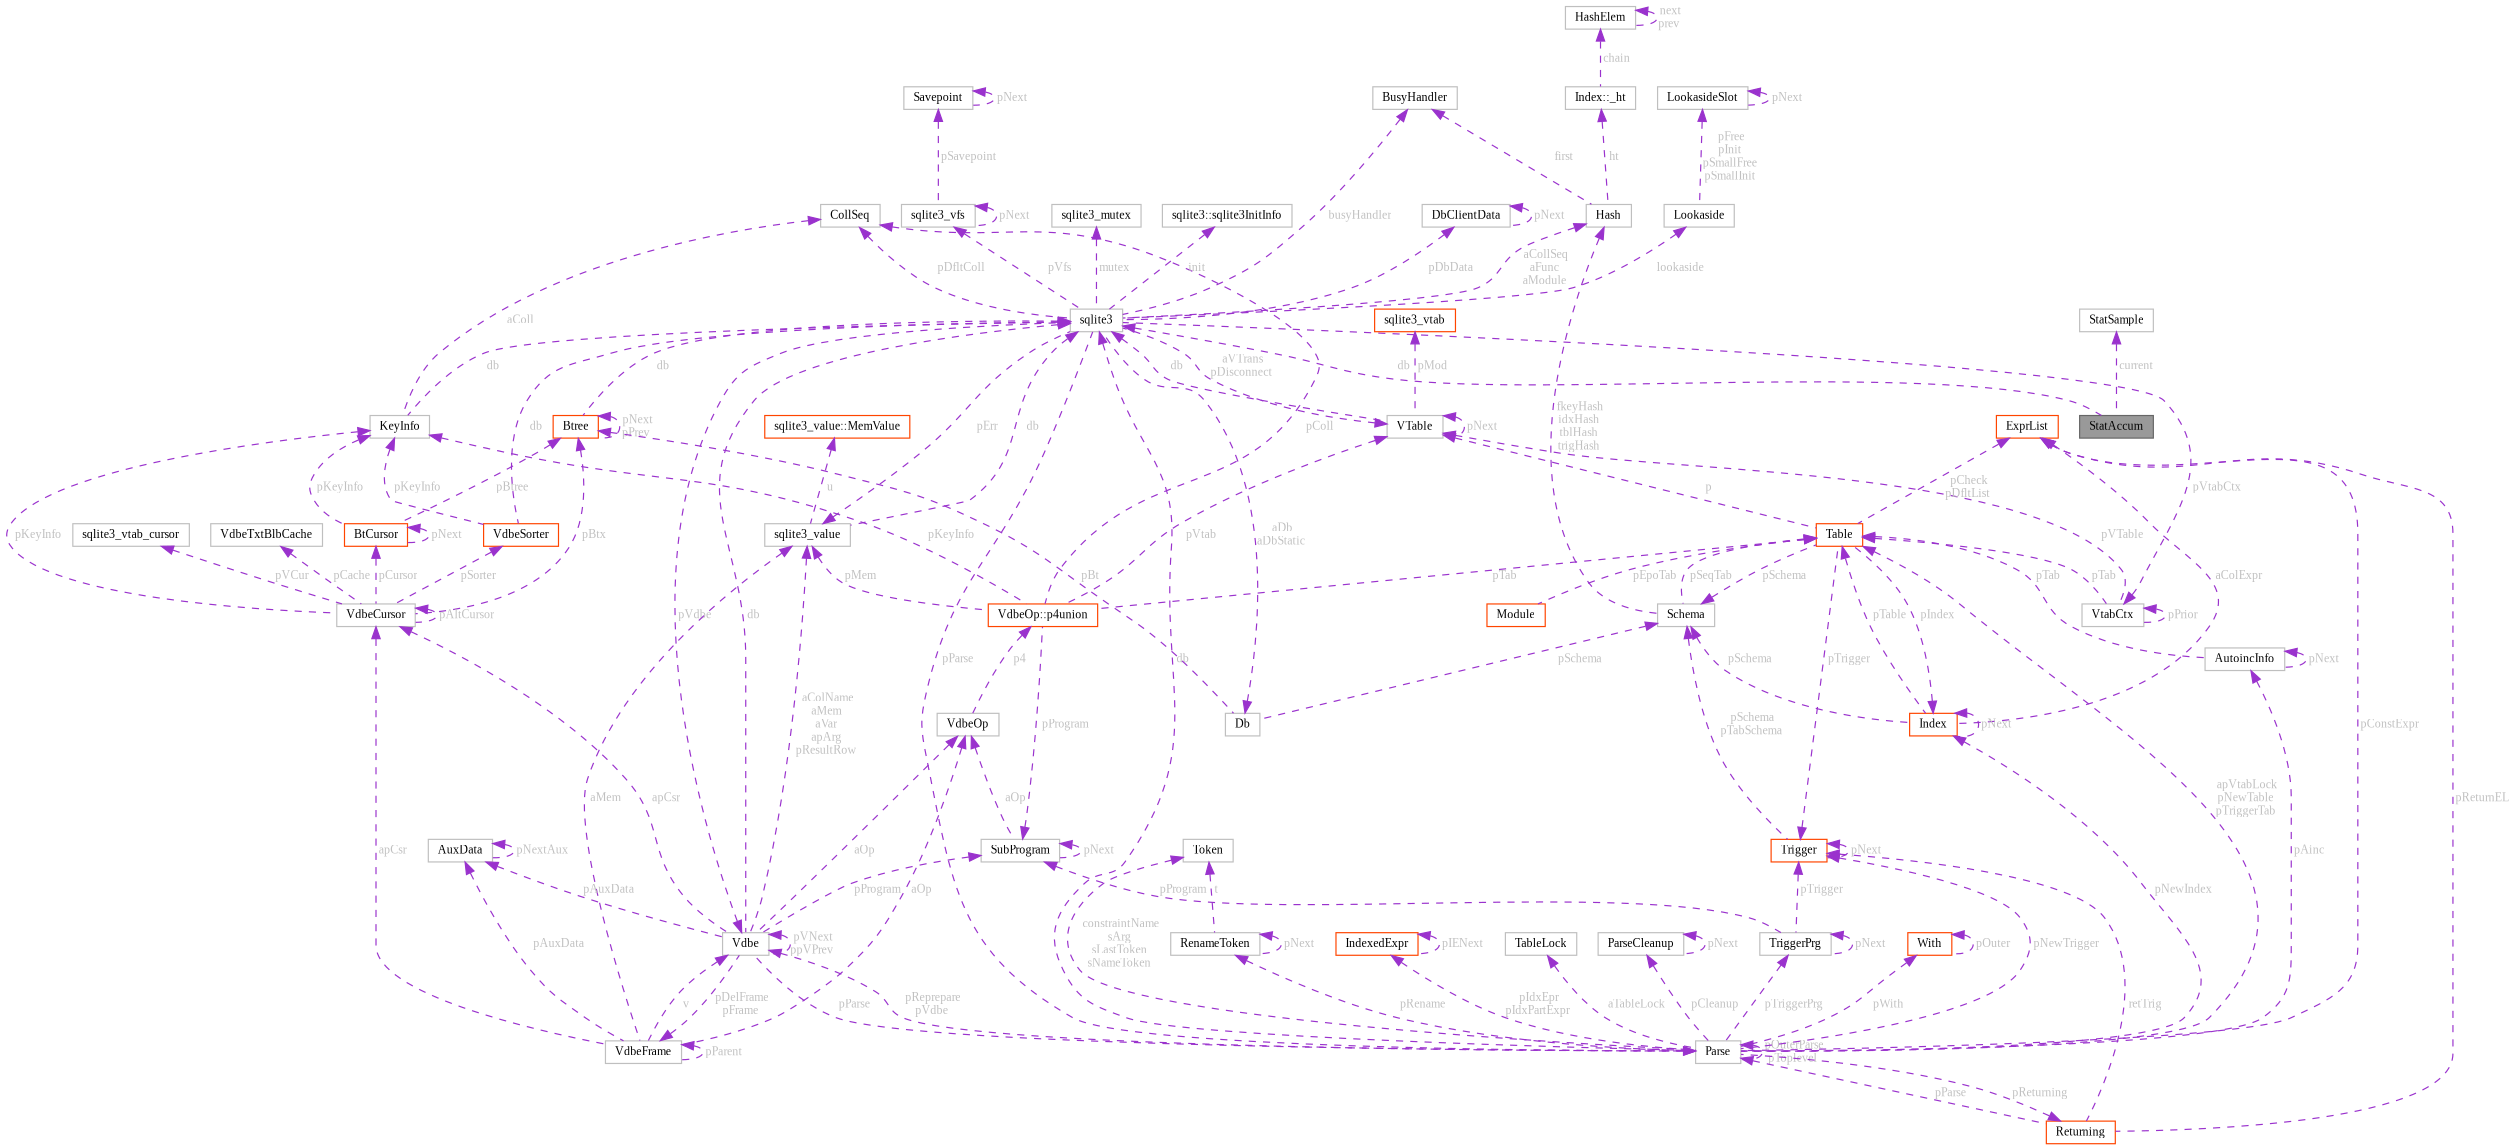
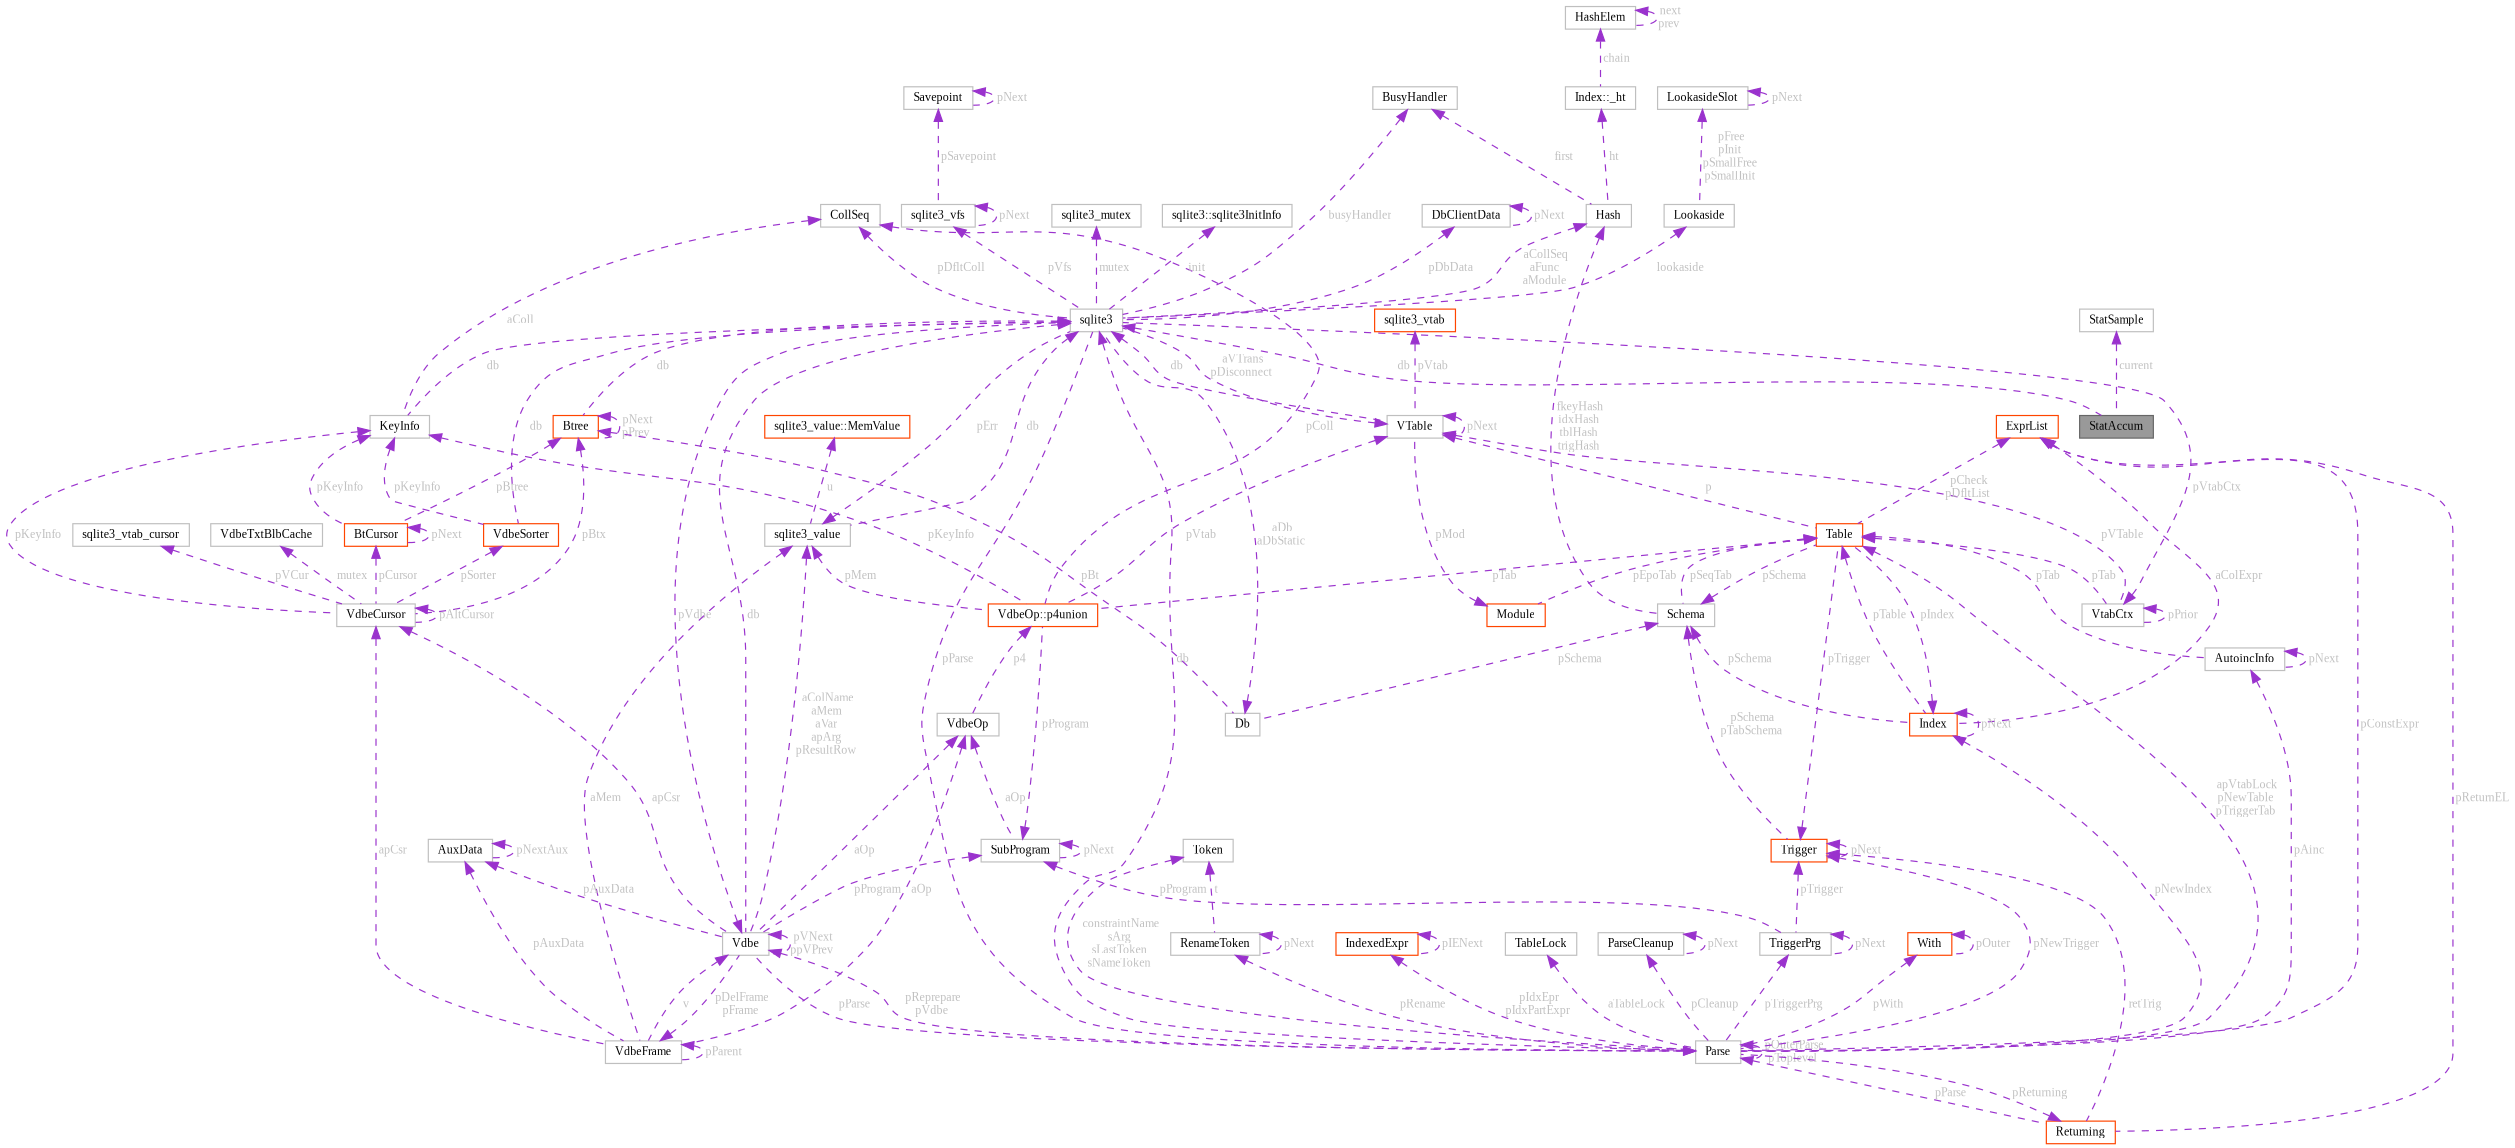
  digraph {
    fontname="Liberation Serif"
    node [color=grey75 fillcolor=white fontname="Liberation Serif" fontsize=10 shape=box style=filled]
    edge [color=darkorchid3 dir=back fontcolor=grey fontname="Liberation Serif" fontsize=10 labelfontname=Helvetica labelfontsize=10 style=dashed]
    n1 [color=gray40 fillcolor=grey60 fontcolor=black height=0.2 label=StatAccum width=0.4]
    n2 [height=0.2 label=sqlite3 width=0.4]
    n3 [height=0.2 label=Vdbe width=0.4]
    n4 [height=0.2 label=Parse width=0.4]
    n5 [height=0.2 label=VTable width=0.4]
    n6 [height=0.2 label=sqlite3_value width=0.4]
    n7 [height=0.2 label=KeyInfo width=0.4]
    n8 [color=orangered height=0.2 label=Btree width=0.4]
    n9 [color=orangered height=0.2 label=VdbeSorter width=0.4]
    n10 [height=0.2 label=VdbeFrame width=0.4]
    n11 [color=orangered height=0.2 label=Returning width=0.4]
    n12 [color=orangered height=0.2 label=Table width=0.4]
    n13 [color=orangered height=0.2 label="VdbeOp::p4union" width=0.4]
    n14 [height=0.2 label=VtabCtx width=0.4]
    n15 [height=0.2 label=VdbeCursor width=0.4]
    n16 [color=orangered height=0.2 label=BtCursor width=0.4]
    n17 [height=0.2 label=Db width=0.4]
    n18 [height=0.2 label=sqlite3_vfs width=0.4]
    n19 [color=orangered height=0.2 label=ExprList width=0.4]
    n20 [color=orangered height=0.2 label=Index width=0.4]
    n21 [height=0.2 label=AutoincInfo width=0.4]
    n22 [height=0.2 label=Schema width=0.4]
    n23 [color=orangered height=0.2 label=Module width=0.4]
    n24 [color=orangered height=0.2 label=IndexedExpr width=0.4]
    n25 [height=0.2 label=TableLock width=0.4]
    n26 [color=orangered height=0.2 label=Trigger width=0.4]
    n27 [height=0.2 label=VdbeOp width=0.4]
    n28 [height=0.2 label=TriggerPrg width=0.4]
    n29 [height=0.2 label=Hash width=0.4]
    n30 [height=0.2 label=HashElem width=0.4]
    n31 [height=0.2 label="Index::_ht" width=0.4]
    n32 [color=orangered height=0.2 label=sqlite3_vtab width=0.4]
    n33 [height=0.2 label=sqlite3_vtab_cursor width=0.4]
    n34 [height=0.2 label=SubProgram width=0.4]
    n35 [height=0.2 label=CollSeq width=0.4]
    n36 [color=orangered height=0.2 label="sqlite3_value::MemValue" width=0.4]
    n37 [height=0.2 label=ParseCleanup width=0.4]
    n38 [height=0.2 label=Token width=0.4]
    n39 [height=0.2 label=RenameToken width=0.4]
    n40 [color=orangered height=0.2 label=With width=0.4]
    n41 [height=0.2 label=VdbeTxtBlbCache width=0.4]
    n42 [height=0.2 label=AuxData width=0.4]
    n43 [height=0.2 label=sqlite3_mutex width=0.4]
    n44 [height=0.2 label="sqlite3::sqlite3InitInfo" width=0.4]
    n45 [height=0.2 label=Lookaside width=0.4]
    n46 [height=0.2 label=LookasideSlot width=0.4]
    n47 [height=0.2 label=BusyHandler width=0.4]
    n48 [height=0.2 label=Savepoint width=0.4]
    n49 [height=0.2 label=DbClientData width=0.4]
    n50 [height=0.2 label=StatSample width=0.4]
    n2 -> n1 [label=" db"]
    n2 -> n3 [label=" db"]
    n2 -> n4 [label=" db"]
    n2 -> n5 [label=" db"]
    n2 -> n6 [label=" db"]
    n2 -> n7 [label=" db"]
    n2 -> n8 [label=" db"]
    n2 -> n9 [label=" db"]
    n3 -> n2 [label=" pVdbe"]
    n3 -> n3 [label=" pVNext\nppVPrev"]
    n3 -> n4 [label=" pReprepare\npVdbe"]
    n3 -> n10 [label=" v"]
    n4 -> n2 [label=" pParse"]
    n4 -> n3 [label=" pParse"]
    n4 -> n4 [label=" pOuterParse\npToplevel"]
    n4 -> n11 [label=" pParse"]
    n5 -> n2 [label=" aVTrans\npDisconnect"]
    n5 -> n5 [label=" pNext"]
    n5 -> n12 [label=" p"]
    n5 -> n13 [label=" pVtab"]
    n5 -> n14 [label=" pVTable"]
    n6 -> n2 [label=" pErr"]
    n6 -> n3 [label=" aColName\naMem\naVar\napArg\npResultRow"]
    n6 -> n10 [label=" aMem"]
    n6 -> n13 [label=" pMem"]
    n7 -> n9 [label=" pKeyInfo"]
    n7 -> n13 [label=" pKeyInfo"]
    n7 -> n15 [label=" pKeyInfo"]
    n7 -> n16 [label=" pKeyInfo"]
    n8 -> n8 [label=" pNext\npPrev"]
    n8 -> n15 [label=" pBtx"]
    n8 -> n16 [label=" pBtree"]
    n8 -> n17 [label=" pBt"]
    n9 -> n15 [label=" pSorter"]
    n10 -> n3 [label=" pDelFrame\npFrame"]
    n10 -> n10 [label=" pParent"]
    n11 -> n4 [label=" pReturning"]
    n12 -> n4 [label=" apVtabLock\npNewTable\npTriggerTab"]
    n12 -> n13 [label=" pTab"]
    n12 -> n14 [label=" pTab"]
    n12 -> n20 [label=" pTable"]
    n12 -> n21 [label=" pTab"]
    n12 -> n22 [label=" pSeqTab"]
    n12 -> n23 [label=" pEpoTab"]
    n13 -> n27 [label=" p4"]
    n14 -> n2 [label=" pVtabCtx"]
    n14 -> n14 [label=" pPrior"]
    n15 -> n3 [label=" apCsr"]
    n15 -> n10 [label=" apCsr"]
    n15 -> n15 [label=" pAltCursor"]
    n16 -> n15 [label=" pCursor"]
    n16 -> n16 [label=" pNext"]
    n17 -> n2 [label=" aDb\naDbStatic"]
    n18 -> n2 [label=" pVfs"]
    n18 -> n18 [label=" pNext"]
    n19 -> n4 [label=" pConstExpr"]
    n19 -> n11 [label=" pReturnEL"]
    n19 -> n12 [label=" pCheck\npDfltList"]
    n19 -> n20 [label=" aColExpr"]
    n20 -> n4 [label=" pNewIndex"]
    n20 -> n12 [label=" pIndex"]
    n20 -> n20 [label=" pNext"]
    n21 -> n4 [label=" pAinc"]
    n21 -> n21 [label=" pNext"]
    n22 -> n12 [label=" pSchema"]
    n22 -> n17 [label=" pSchema"]
    n22 -> n20 [label=" pSchema"]
    n22 -> n26 [label=" pSchema\npTabSchema"]
+   n23 -> n5 [label=" pMod"]
    n24 -> n4 [label=" pIdxEpr\npIdxPartExpr"]
    n24 -> n24 [label=" pIENext"]
    n25 -> n4 [label=" aTableLock"]
    n26 -> n4 [label=" pNewTrigger"]
    n26 -> n11 [label=" retTrig"]
    n26 -> n12 [label=" pTrigger"]
    n26 -> n26 [label=" pNext"]
    n26 -> n28 [label=" pTrigger"]
    n27 -> n3 [label=" aOp"]
    n27 -> n10 [label=" aOp"]
    n27 -> n34 [label=" aOp"]
    n28 -> n4 [label=" pTriggerPrg"]
    n28 -> n28 [label=" pNext"]
    n29 -> n2 [label=" aCollSeq\naFunc\naModule"]
    n29 -> n22 [label=" fkeyHash\nidxHash\ntblHash\ntrigHash"]
    n30 -> n30 [label=" next\nprev"]
    n30 -> n31 [label=" chain"]
    n31 -> n29 [label=" ht"]
-   n32 -> n5 [label=" pMod"]
+   n32 -> n5 [label=" pVtab"]
    n33 -> n15 [label=" pVCur"]
    n34 -> n3 [label=" pProgram"]
    n34 -> n13 [label=" pProgram"]
    n34 -> n28 [label=" pProgram"]
    n34 -> n34 [label=" pNext"]
    n35 -> n2 [label=" pDfltColl"]
    n35 -> n7 [label=" aColl"]
    n35 -> n13 [label=" pColl"]
    n36 -> n6 [label=" u"]
    n37 -> n4 [label=" pCleanup"]
    n37 -> n37 [label=" pNext"]
    n38 -> n4 [label=" constraintName\nsArg\nsLastToken\nsNameToken"]
    n38 -> n39 [label=" t"]
    n39 -> n4 [label=" pRename"]
    n39 -> n39 [label=" pNext"]
    n40 -> n4 [label=" pWith"]
    n40 -> n40 [label=" pOuter"]
-   n41 -> n15 [label=" pCache"]
+   n41 -> n15 [label=" mutex"]
    n42 -> n3 [label=" pAuxData"]
    n42 -> n10 [label=" pAuxData"]
    n42 -> n42 [label=" pNextAux"]
    n43 -> n2 [label=" mutex"]
    n44 -> n2 [label=" init"]
    n45 -> n2 [label=" lookaside"]
    n46 -> n45 [label=" pFree\npInit\npSmallFree\npSmallInit"]
    n46 -> n46 [label=" pNext"]
    n47 -> n2 [label=" busyHandler"]
    n47 -> n29 [label=" first"]
    n48 -> n18 [label=" pSavepoint"]
    n48 -> n48 [label=" pNext"]
    n49 -> n2 [label=" pDbData"]
    n49 -> n49 [label=" pNext"]
    n50 -> n1 [label=" current"]
  }
